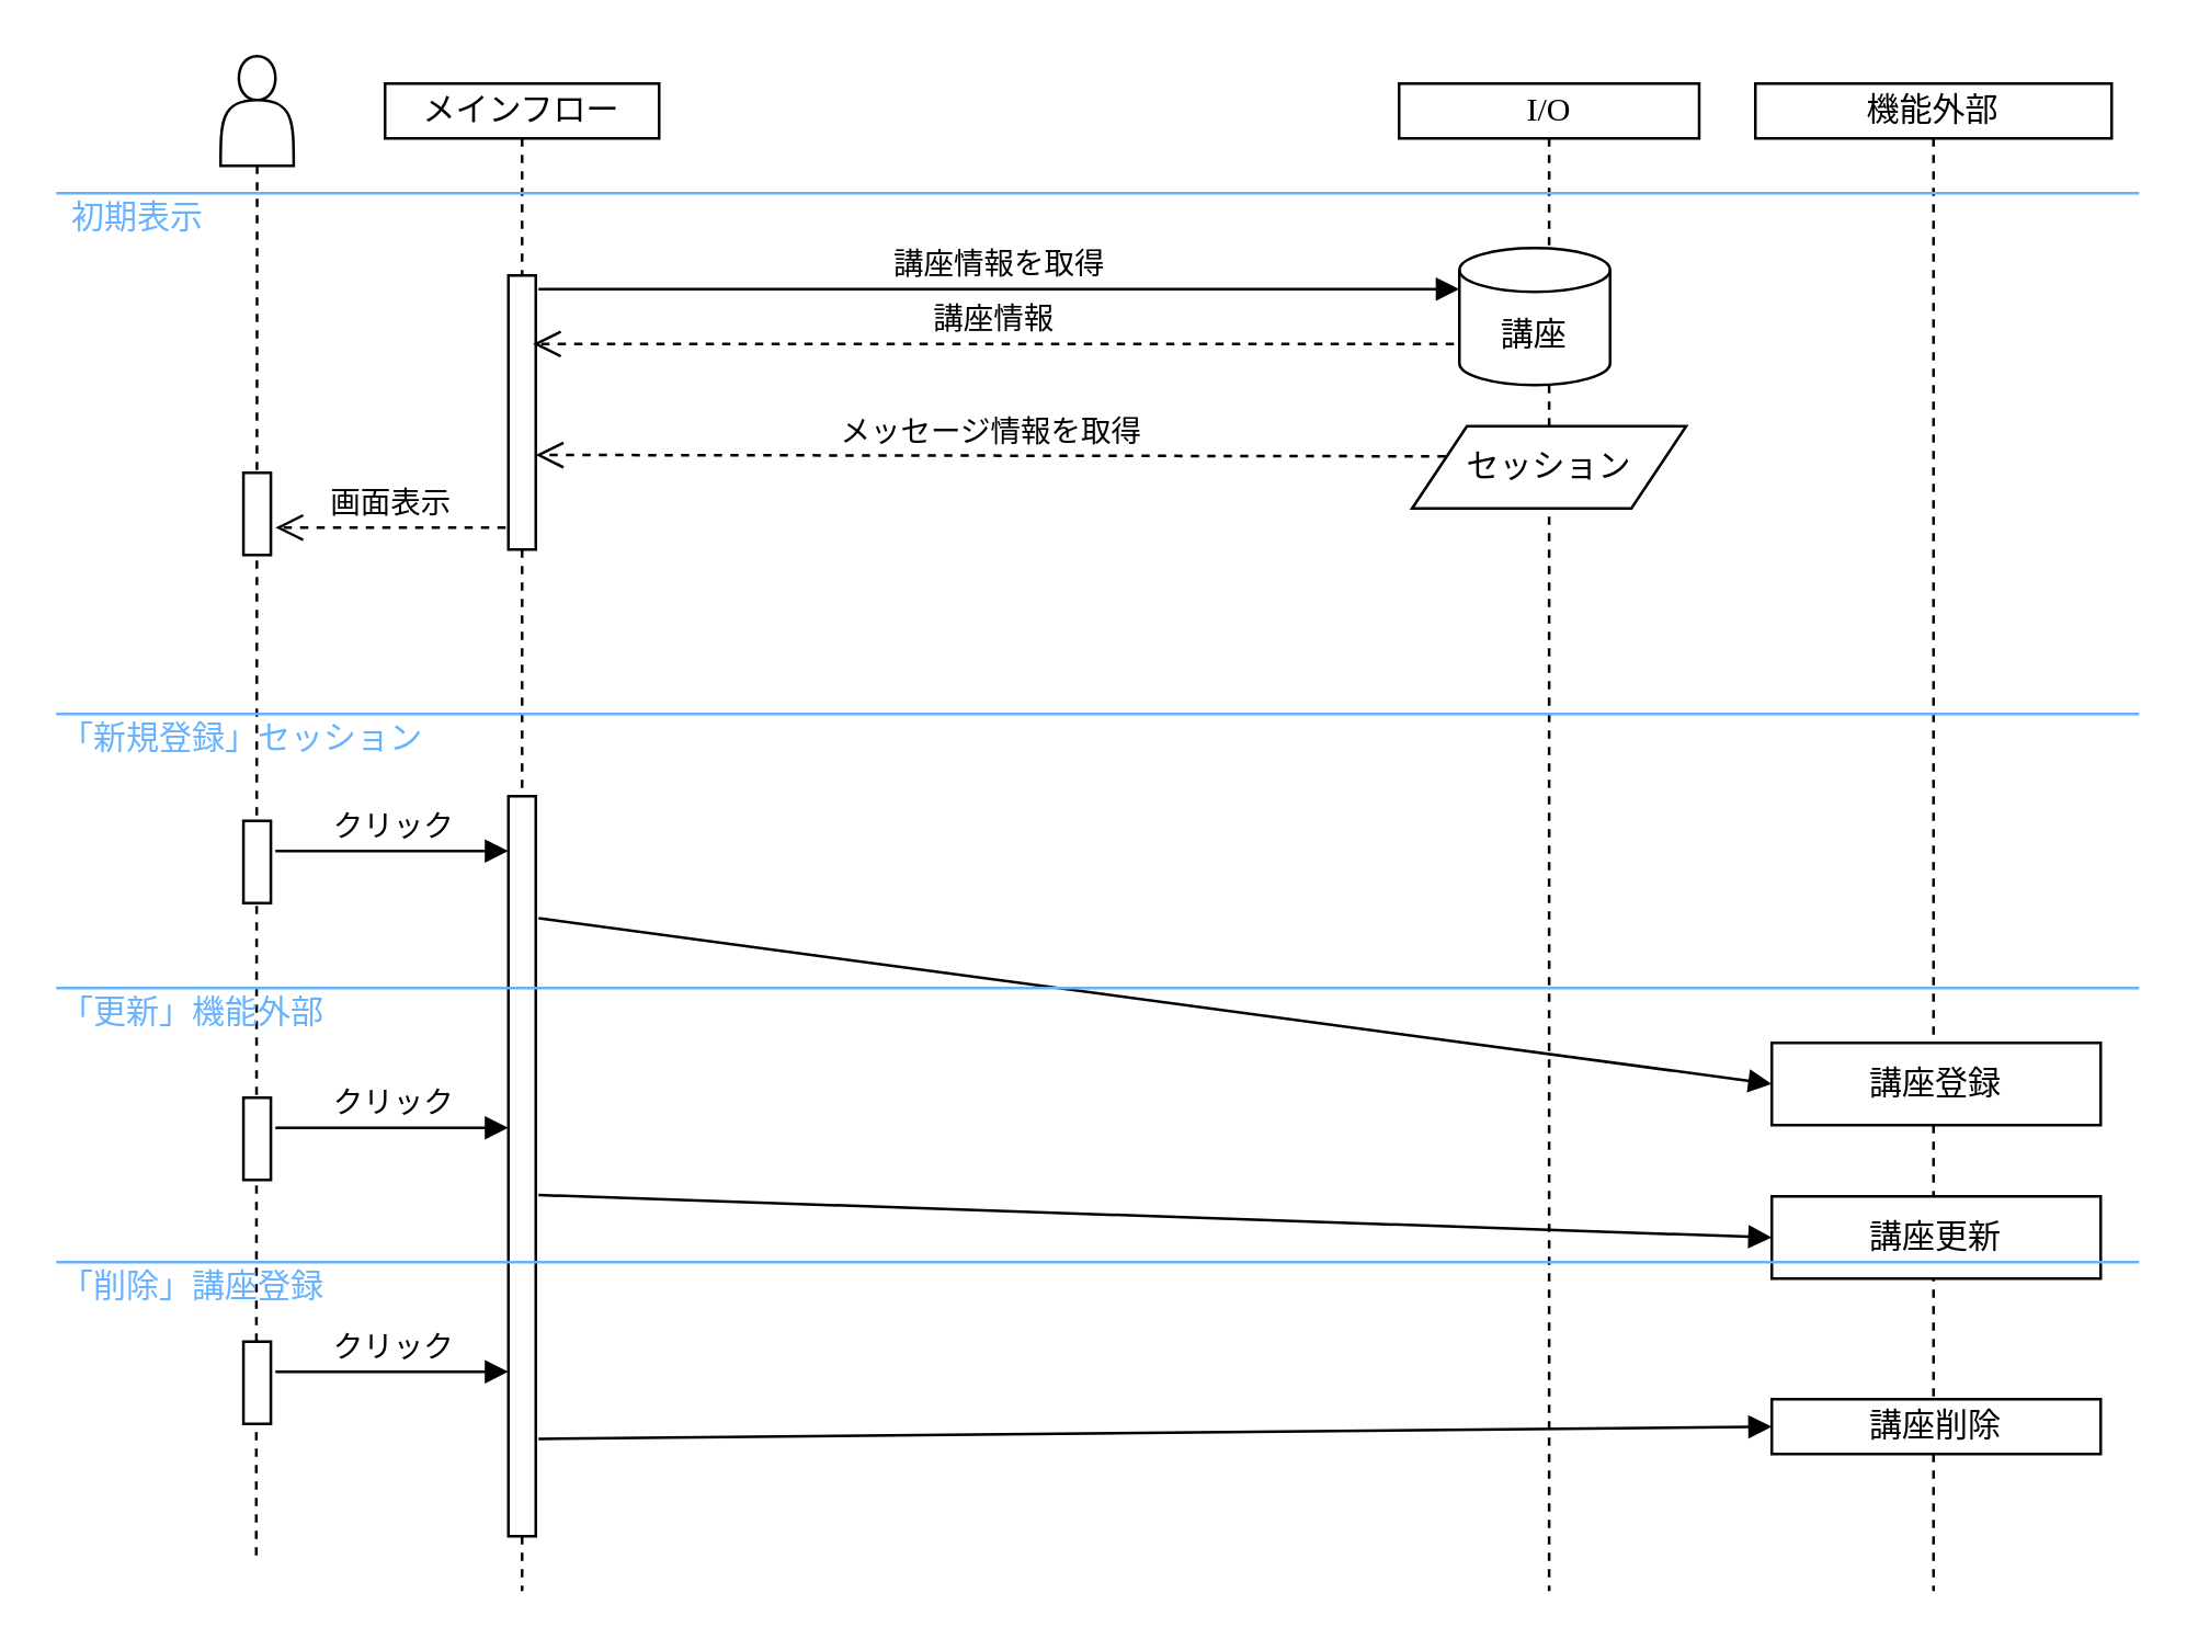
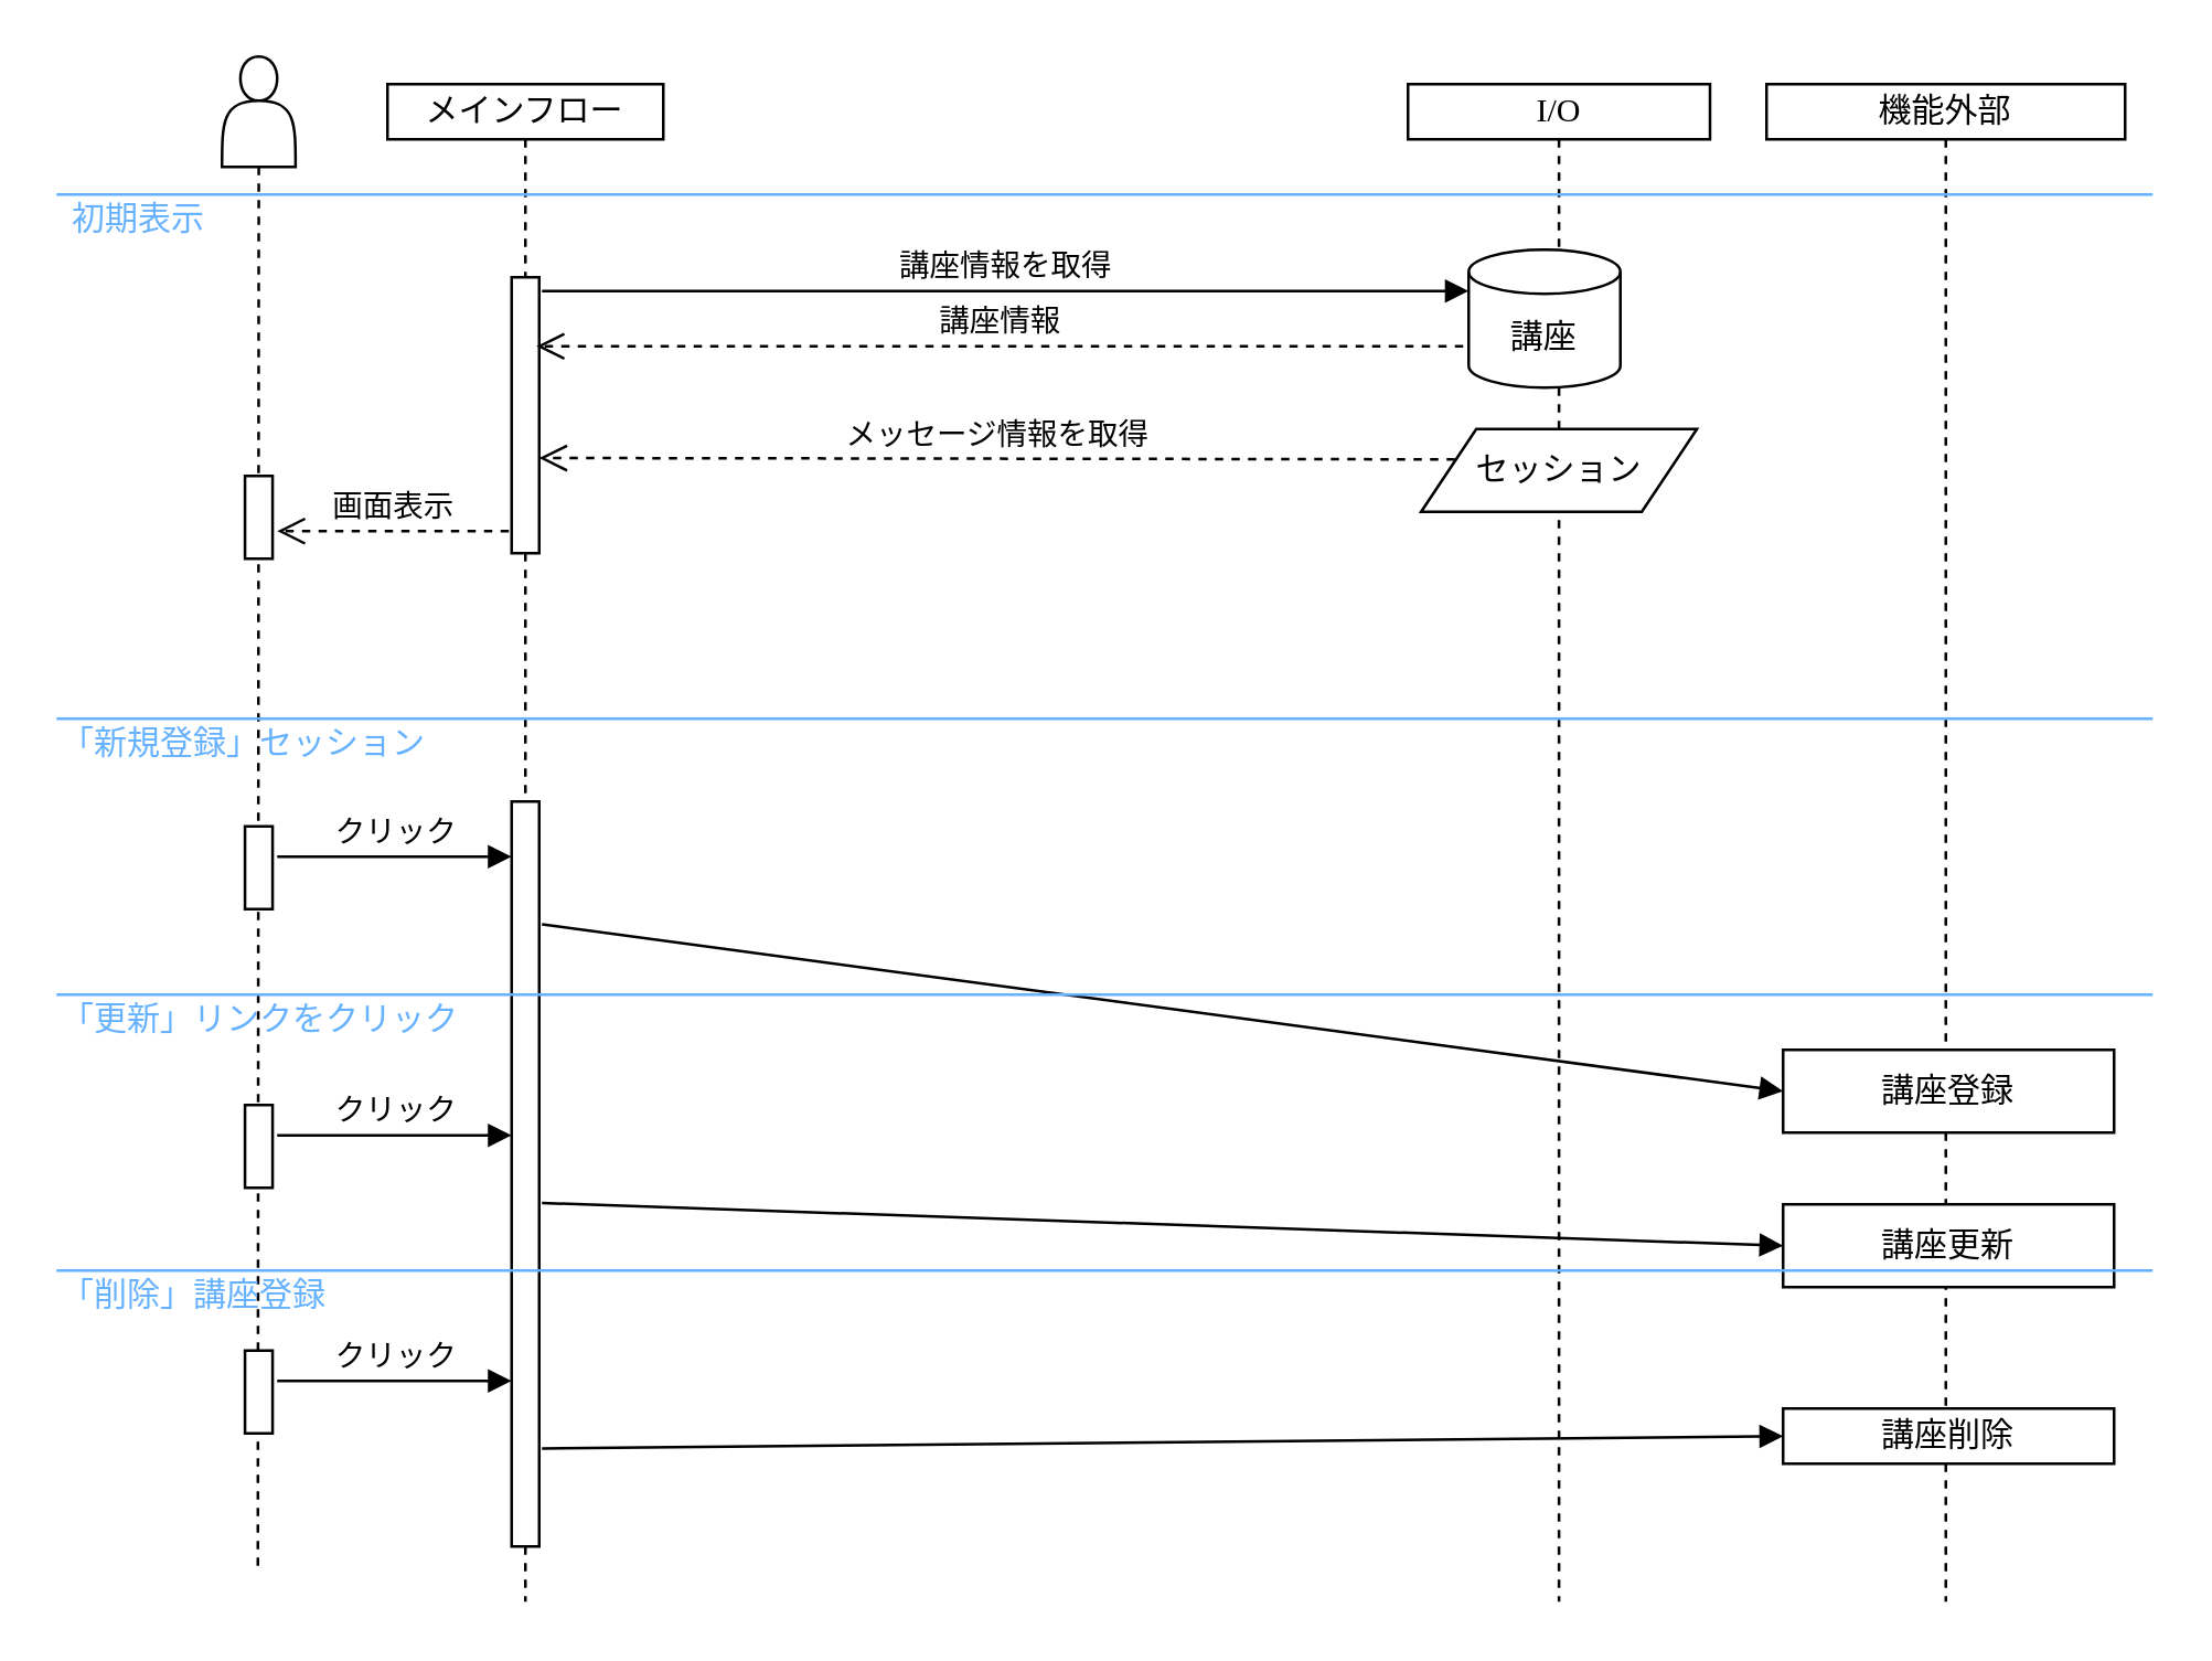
  <mxCell id="0" />
  <mxCell id="1" parent="0" />
  <mxCell id="2" value="" style="edgeStyle=none;html=1;exitX=0.5;exitY=1;exitDx=0;exitDy=0;fontFamily=Noto Sans JP;fontSource=https%3A%2F%2Ffonts.googleapis.com%2Fcss%3Ffamily%3DNoto%2BSans%2BJP;endArrow=none;endFill=0;dashed=1;" parent="1" source="22" edge="1"><mxGeometry relative="1" as="geometry"><mxPoint x="93" y="570" as="targetPoint" /><mxPoint x="93.33" y="60" as="sourcePoint" /></mxGeometry></mxCell>
  <mxCell id="3" value="メインフロー" style="shape=umlLifeline;perimeter=lifelinePerimeter;whiteSpace=wrap;html=1;container=1;collapsible=0;recursiveResize=0;outlineConnect=0;size=20;fontFamily=Noto Sans JP;fontSource=https%3A%2F%2Ffonts.googleapis.com%2Fcss%3Ffamily%3DNoto%2BSans%2BJP;" parent="1" vertex="1"><mxGeometry x="140" y="30" width="100" height="550" as="geometry" /></mxCell>
  <mxCell id="4" value="" style="html=1;points=[];perimeter=orthogonalPerimeter;fontFamily=Noto Sans JP;fontSource=https%3A%2F%2Ffonts.googleapis.com%2Fcss%3Ffamily%3DNoto%2BSans%2BJP;" parent="3" vertex="1"><mxGeometry x="45" y="70" width="10" height="100" as="geometry" /></mxCell>
  <mxCell id="5" value="" style="html=1;points=[];perimeter=orthogonalPerimeter;fontFamily=Noto Sans JP;fontSource=https%3A%2F%2Ffonts.googleapis.com%2Fcss%3Ffamily%3DNoto%2BSans%2BJP;fontColor=#000000;connectable=0;allowArrows=0;" parent="3" vertex="1"><mxGeometry x="45" y="260" width="10" height="270" as="geometry" /></mxCell>
  <mxCell id="6" value="I/O" style="shape=umlLifeline;perimeter=lifelinePerimeter;whiteSpace=wrap;html=1;container=1;collapsible=0;recursiveResize=0;outlineConnect=0;size=20;fontFamily=Noto Sans JP;fontSource=https%3A%2F%2Ffonts.googleapis.com%2Fcss%3Ffamily%3DNoto%2BSans%2BJP;" parent="1" vertex="1"><mxGeometry x="510" y="30" width="109.5" height="550" as="geometry" /></mxCell>
  <mxCell id="7" value="講座" style="shape=cylinder3;whiteSpace=wrap;html=1;boundedLbl=1;backgroundOutline=1;size=8.0;fontFamily=Noto Sans JP;fontSource=https%3A%2F%2Ffonts.googleapis.com%2Fcss%3Ffamily%3DNoto%2BSans%2BJP;fontColor=#000000;" parent="6" vertex="1"><mxGeometry x="22" y="60" width="55" height="50" as="geometry" /></mxCell>
  <mxCell id="8" value="&lt;font color=&quot;#000000&quot;&gt;セッション&lt;/font&gt;" style="shape=parallelogram;perimeter=parallelogramPerimeter;whiteSpace=wrap;html=1;fixedSize=1;fontFamily=Noto Sans JP;fontSource=https%3A%2F%2Ffonts.googleapis.com%2Fcss%3Ffamily%3DNoto%2BSans%2BJP;fontColor=#66B2FF;" parent="6" vertex="1"><mxGeometry x="4.75" y="125" width="100" height="30" as="geometry" /></mxCell>
  <mxCell id="9" value="機能外部" style="shape=umlLifeline;perimeter=lifelinePerimeter;whiteSpace=wrap;html=1;container=1;collapsible=0;recursiveResize=0;outlineConnect=0;size=20;fontFamily=Noto Sans JP;fontSource=https%3A%2F%2Ffonts.googleapis.com%2Fcss%3Ffamily%3DNoto%2BSans%2BJP;" parent="1" vertex="1"><mxGeometry x="640" y="30" width="130" height="550" as="geometry" /></mxCell>
  <mxCell id="10" value="" style="endArrow=none;html=1;strokeColor=#66B2FF;strokeWidth=1;fontFamily=Noto Sans JP;fontSource=https%3A%2F%2Ffonts.googleapis.com%2Fcss%3Ffamily%3DNoto%2BSans%2BJP;bendable=0;" parent="9" edge="1"><mxGeometry width="50" height="50" relative="1" as="geometry"><mxPoint x="-620" y="230" as="sourcePoint" /><mxPoint x="140" y="230" as="targetPoint" /></mxGeometry></mxCell>
  <mxCell id="11" value="「新規登録」セッション" style="text;html=1;strokeColor=none;fillColor=none;align=left;verticalAlign=middle;whiteSpace=wrap;rounded=0;fontFamily=Noto Sans JP;fontSource=https%3A%2F%2Ffonts.googleapis.com%2Fcss%3Ffamily%3DNoto%2BSans%2BJP;fontColor=#66B2FF;" parent="9" vertex="1"><mxGeometry x="-620" y="231" width="180" height="15" as="geometry" /></mxCell>
  <mxCell id="12" value="" style="html=1;points=[];perimeter=orthogonalPerimeter;fontFamily=Noto Sans JP;fontSource=https%3A%2F%2Ffonts.googleapis.com%2Fcss%3Ffamily%3DNoto%2BSans%2BJP;" parent="9" vertex="1"><mxGeometry x="-551.67" y="269" width="10" height="30" as="geometry" /></mxCell>
  <mxCell id="13" value="クリック" style="html=1;verticalAlign=bottom;endArrow=block;strokeColor=#000000;strokeWidth=1;fontFamily=Noto Sans JP;fontSource=https%3A%2F%2Ffonts.googleapis.com%2Fcss%3Ffamily%3DNoto%2BSans%2BJP;fontColor=#000000;" parent="9" edge="1"><mxGeometry width="80" relative="1" as="geometry"><mxPoint x="-540" y="280" as="sourcePoint" /><mxPoint x="-455" y="280" as="targetPoint" /></mxGeometry></mxCell>
  <mxCell id="14" value="" style="html=1;points=[];perimeter=orthogonalPerimeter;fontFamily=Noto Sans JP;fontSource=https%3A%2F%2Ffonts.googleapis.com%2Fcss%3Ffamily%3DNoto%2BSans%2BJP;" parent="9" vertex="1"><mxGeometry x="-551.67" y="370" width="10" height="30" as="geometry" /></mxCell>
  <mxCell id="15" value="クリック" style="html=1;verticalAlign=bottom;endArrow=block;strokeColor=#000000;strokeWidth=1;fontFamily=Noto Sans JP;fontSource=https%3A%2F%2Ffonts.googleapis.com%2Fcss%3Ffamily%3DNoto%2BSans%2BJP;fontColor=#000000;" parent="9" edge="1"><mxGeometry width="80" relative="1" as="geometry"><mxPoint x="-540" y="381" as="sourcePoint" /><mxPoint x="-455" y="381" as="targetPoint" /></mxGeometry></mxCell>
  <mxCell id="16" value="講座更新" style="rounded=0;whiteSpace=wrap;html=1;fontFamily=Noto Sans JP;fontSource=https%3A%2F%2Ffonts.googleapis.com%2Fcss%3Ffamily%3DNoto%2BSans%2BJP;fillColor=default;" parent="9" vertex="1"><mxGeometry x="6" y="406" width="120" height="30" as="geometry" /></mxCell>
  <mxCell id="17" value="" style="html=1;verticalAlign=bottom;endArrow=block;fontFamily=Noto Sans JP;fontSource=https%3A%2F%2Ffonts.googleapis.com%2Fcss%3Ffamily%3DNoto%2BSans%2BJP;entryX=0;entryY=0.5;entryDx=0;entryDy=0;" parent="9" target="16" edge="1"><mxGeometry width="80" relative="1" as="geometry"><mxPoint x="-444" y="405.5" as="sourcePoint" /><mxPoint x="-10" y="405.5" as="targetPoint" /></mxGeometry></mxCell>
  <mxCell id="18" value="" style="html=1;points=[];perimeter=orthogonalPerimeter;fontFamily=Noto Sans JP;fontSource=https%3A%2F%2Ffonts.googleapis.com%2Fcss%3Ffamily%3DNoto%2BSans%2BJP;" parent="9" vertex="1"><mxGeometry x="-551.67" y="459" width="10" height="30" as="geometry" /></mxCell>
  <mxCell id="19" value="クリック" style="html=1;verticalAlign=bottom;endArrow=block;strokeColor=#000000;strokeWidth=1;fontFamily=Noto Sans JP;fontSource=https%3A%2F%2Ffonts.googleapis.com%2Fcss%3Ffamily%3DNoto%2BSans%2BJP;fontColor=#000000;" parent="9" edge="1"><mxGeometry width="80" relative="1" as="geometry"><mxPoint x="-540" y="470" as="sourcePoint" /><mxPoint x="-455" y="470" as="targetPoint" /></mxGeometry></mxCell>
  <mxCell id="20" value="講座削除" style="rounded=0;whiteSpace=wrap;html=1;fontFamily=Noto Sans JP;fontSource=https%3A%2F%2Ffonts.googleapis.com%2Fcss%3Ffamily%3DNoto%2BSans%2BJP;fillColor=default;" parent="9" vertex="1"><mxGeometry x="6" y="480" width="120" height="20" as="geometry" /></mxCell>
  <mxCell id="21" value="" style="html=1;verticalAlign=bottom;endArrow=block;fontFamily=Noto Sans JP;fontSource=https%3A%2F%2Ffonts.googleapis.com%2Fcss%3Ffamily%3DNoto%2BSans%2BJP;entryX=0;entryY=0.5;entryDx=0;entryDy=0;" parent="9" target="20" edge="1"><mxGeometry width="80" relative="1" as="geometry"><mxPoint x="-444" y="494.5" as="sourcePoint" /><mxPoint x="-10" y="494.5" as="targetPoint" /></mxGeometry></mxCell>
  <mxCell id="22" value="" style="shape=actor;whiteSpace=wrap;html=1;fontFamily=Noto Sans JP;fontSource=https%3A%2F%2Ffonts.googleapis.com%2Fcss%3Ffamily%3DNoto%2BSans%2BJP;" parent="1" vertex="1"><mxGeometry x="80" y="20" width="26.66" height="40" as="geometry" /></mxCell>
  <mxCell id="23" value="" style="html=1;points=[];perimeter=orthogonalPerimeter;fontFamily=Noto Sans JP;fontSource=https%3A%2F%2Ffonts.googleapis.com%2Fcss%3Ffamily%3DNoto%2BSans%2BJP;" parent="1" vertex="1"><mxGeometry x="88.33" y="172" width="10" height="30" as="geometry" /></mxCell>
  <mxCell id="24" value="" style="endArrow=none;html=1;strokeColor=#66B2FF;strokeWidth=1;fontFamily=Noto Sans JP;fontSource=https%3A%2F%2Ffonts.googleapis.com%2Fcss%3Ffamily%3DNoto%2BSans%2BJP;bendable=0;" parent="1" edge="1"><mxGeometry width="50" height="50" relative="1" as="geometry"><mxPoint y="70" as="sourcePoint" x="20" /><mxPoint x="780" y="70" as="targetPoint" /></mxGeometry></mxCell>
  <mxCell id="25" value="初期表示" style="text;html=1;strokeColor=none;fillColor=none;align=center;verticalAlign=middle;whiteSpace=wrap;rounded=0;fontFamily=Noto Sans JP;fontSource=https%3A%2F%2Ffonts.googleapis.com%2Fcss%3Ffamily%3DNoto%2BSans%2BJP;fontColor=#66B2FF;" parent="1" vertex="1"><mxGeometry y="71" width="60" height="15" as="geometry" x="20" /></mxCell>
  <mxCell id="26" value="講座情報" style="html=1;verticalAlign=bottom;endArrow=open;dashed=1;endSize=8;strokeColor=#000000;strokeWidth=1;fontFamily=Noto Sans JP;fontSource=https%3A%2F%2Ffonts.googleapis.com%2Fcss%3Ffamily%3DNoto%2BSans%2BJP;fontColor=#000000;" parent="1" edge="1"><mxGeometry relative="1" as="geometry"><mxPoint x="530" y="125" as="sourcePoint" /><mxPoint x="194" y="125" as="targetPoint" /></mxGeometry></mxCell>
  <mxCell id="27" value="画面表示" style="html=1;verticalAlign=bottom;endArrow=open;dashed=1;endSize=8;strokeColor=#000000;strokeWidth=1;fontFamily=Noto Sans JP;fontSource=https%3A%2F%2Ffonts.googleapis.com%2Fcss%3Ffamily%3DNoto%2BSans%2BJP;fontColor=#000000;exitX=0.5;exitY=0.375;exitDx=0;exitDy=0;exitPerimeter=0;" parent="1" edge="1"><mxGeometry relative="1" as="geometry"><mxPoint x="184" y="192" as="sourcePoint" /><mxPoint x="100" y="192" as="targetPoint" /></mxGeometry></mxCell>
  <mxCell id="28" value="講座情報を取得" style="html=1;verticalAlign=bottom;endArrow=block;strokeColor=#000000;strokeWidth=1;fontFamily=Noto Sans JP;fontSource=https%3A%2F%2Ffonts.googleapis.com%2Fcss%3Ffamily%3DNoto%2BSans%2BJP;fontColor=#000000;entryX=0;entryY=0.5;entryDx=0;entryDy=0;entryPerimeter=0;" parent="1" edge="1"><mxGeometry width="80" relative="1" as="geometry"><mxPoint x="196" y="105" as="sourcePoint" /><mxPoint x="532" y="105" as="targetPoint" /></mxGeometry></mxCell>
  <mxCell id="29" value="メッセージ情報を取得" style="html=1;verticalAlign=bottom;endArrow=open;dashed=1;endSize=8;strokeColor=#000000;strokeWidth=1;fontFamily=Noto Sans JP;fontSource=https%3A%2F%2Ffonts.googleapis.com%2Fcss%3Ffamily%3DNoto%2BSans%2BJP;fontColor=#000000;" parent="1" edge="1"><mxGeometry relative="1" as="geometry"><mxPoint x="527" y="166" as="sourcePoint" /><mxPoint x="195" y="165.5" as="targetPoint" /></mxGeometry></mxCell>
  <mxCell id="30" value="講座登録" style="rounded=0;whiteSpace=wrap;html=1;fontFamily=Noto Sans JP;fontSource=https%3A%2F%2Ffonts.googleapis.com%2Fcss%3Ffamily%3DNoto%2BSans%2BJP;fillColor=default;" parent="1" vertex="1"><mxGeometry x="646" y="380" width="120" height="30" as="geometry" /></mxCell>
  <mxCell id="31" value="" style="html=1;verticalAlign=bottom;endArrow=block;fontFamily=Noto Sans JP;fontSource=https%3A%2F%2Ffonts.googleapis.com%2Fcss%3Ffamily%3DNoto%2BSans%2BJP;entryX=0;entryY=0.5;entryDx=0;entryDy=0;" parent="1" target="30" edge="1"><mxGeometry width="80" relative="1" as="geometry"><mxPoint x="196" y="334.5" as="sourcePoint" /><mxPoint x="630" y="334.5" as="targetPoint" /></mxGeometry></mxCell>
  <mxCell id="32" value="" style="endArrow=none;html=1;strokeColor=#66B2FF;strokeWidth=1;fontFamily=Noto Sans JP;fontSource=https%3A%2F%2Ffonts.googleapis.com%2Fcss%3Ffamily%3DNoto%2BSans%2BJP;bendable=0;" parent="1" edge="1"><mxGeometry width="50" height="50" relative="1" as="geometry"><mxPoint y="360" as="sourcePoint" x="20" /><mxPoint x="780" y="360" as="targetPoint" /></mxGeometry></mxCell>
- <mxCell id="33" value="「更新」機能外部" style="text;html=1;strokeColor=none;fillColor=none;align=left;verticalAlign=middle;whiteSpace=wrap;rounded=0;fontFamily=Noto Sans JP;fontSource=https%3A%2F%2Ffonts.googleapis.com%2Fcss%3Ffamily%3DNoto%2BSans%2BJP;fontColor=#66B2FF;" parent="1" vertex="1"><mxGeometry y="361" width="180" height="15" as="geometry" x="20" /></mxCell>
+ <mxCell id="33" value="「更新」リンクをクリック" style="text;html=1;strokeColor=none;fillColor=none;align=left;verticalAlign=middle;whiteSpace=wrap;rounded=0;fontFamily=Noto Sans JP;fontSource=https%3A%2F%2Ffonts.googleapis.com%2Fcss%3Ffamily%3DNoto%2BSans%2BJP;fontColor=#66B2FF;" parent="1" vertex="1"><mxGeometry y="361" width="180" height="15" as="geometry" x="20" /></mxCell>
  <mxCell id="34" value="" style="endArrow=none;html=1;strokeColor=#66B2FF;strokeWidth=1;fontFamily=Noto Sans JP;fontSource=https%3A%2F%2Ffonts.googleapis.com%2Fcss%3Ffamily%3DNoto%2BSans%2BJP;bendable=0;" parent="1" edge="1"><mxGeometry width="50" height="50" relative="1" as="geometry"><mxPoint y="460" as="sourcePoint" x="20" /><mxPoint x="780" y="460" as="targetPoint" /></mxGeometry></mxCell>
  <mxCell id="35" value="「削除」講座登録" style="text;html=1;strokeColor=none;fillColor=none;align=left;verticalAlign=middle;whiteSpace=wrap;rounded=0;fontFamily=Noto Sans JP;fontSource=https%3A%2F%2Ffonts.googleapis.com%2Fcss%3Ffamily%3DNoto%2BSans%2BJP;fontColor=#66B2FF;" parent="1" vertex="1"><mxGeometry y="461" width="180" height="15" as="geometry" x="20" /></mxCell>
